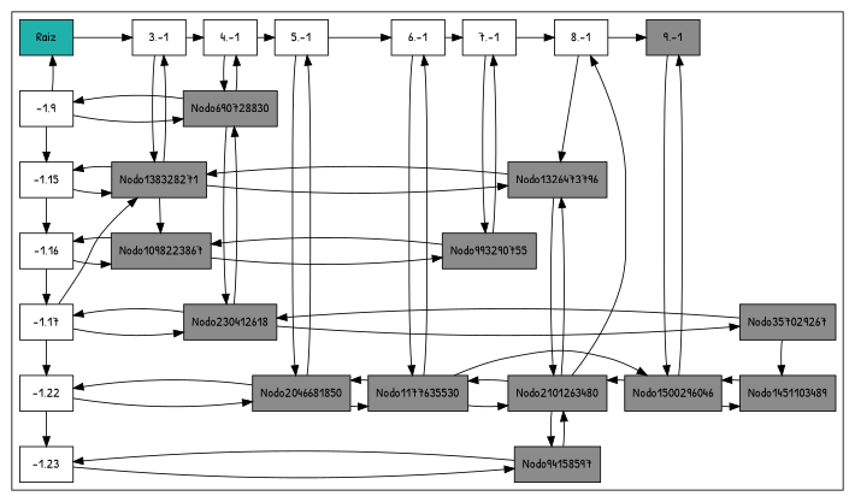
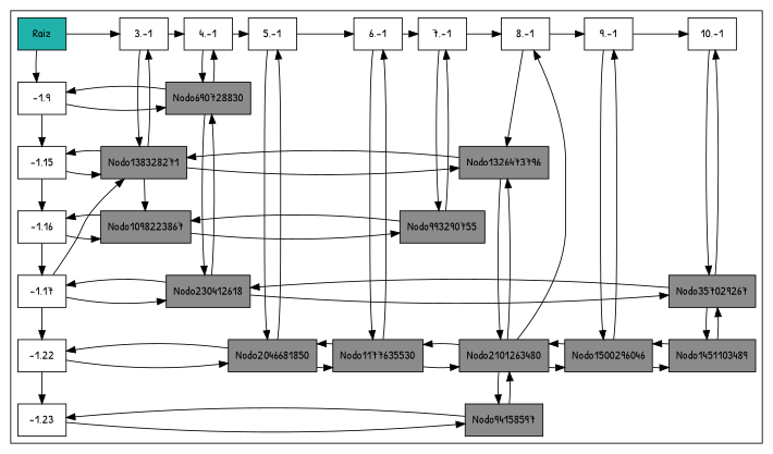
  digraph {
    fontname="Patrick Hand"
    node [fillcolor=white fontname="Patrick Hand" shape=box style=filled group=1]
    edge [fontname="Patrick Hand"]
    n1 [fillcolor=lightseagreen label=Raiz group=""]
    n2 [group=5 label="3,-1"]
    n3 [group=6 label="4,-1"]
    n4 [group=7 label="5,-1"]
    n5 [group=8 label="6,-1"]
    n6 [group=9 label="7,-1"]
    n7 [group=10 label="8,-1"]
-   n8 [fillcolor="#8B8B8B" group=11 label="9,-1"]
+   n8 [group=11 label="9,-1"]
+   n9 [group=12 label="10,-1"]
    n10 [label="-1,9"]
    Nodo690728830 [fillcolor="#8B8B8B" group=6]
    n12 [label="-1,15"]
    Nodo138328271 [fillcolor="#8B8B8B" group=5]
    Nodo1326473796 [fillcolor="#8B8B8B" group=10]
    n15 [label="-1,16"]
    Nodo1098223867 [fillcolor="#8B8B8B" group=5]
    Nodo993290755 [fillcolor="#8B8B8B" group=9]
    n18 [label="-1,17"]
    Nodo230412618 [fillcolor="#8B8B8B" group=6]
    Nodo357029267 [fillcolor="#8B8B8B" group=12]
    n21 [label="-1,22"]
    Nodo2046681850 [fillcolor="#8B8B8B" group=7]
    Nodo1177635530 [fillcolor="#8B8B8B" group=8]
    Nodo2101263480 [fillcolor="#8B8B8B" group=10]
    Nodo1500296046 [fillcolor="#8B8B8B" group=11]
    Nodo1451103489 [fillcolor="#8B8B8B" group=12]
    n27 [label="-1,23"]
    Nodo94158597 [fillcolor="#8B8B8B" group=10]
    subgraph cluster_1 {
      subgraph sub_2 {
        rank=same
        n1
        n2
        n3
        n4
        n5
        n6
        n7
        n8
+       n9
      }
      subgraph sub_3 {
        rank=same
      }
      subgraph sub_4 {
        rank=same
        n10
        Nodo690728830
      }
      subgraph sub_5 {
        rank=same
        n12
        Nodo138328271
        Nodo1326473796
      }
      subgraph sub_6 {
        rank=same
        n15
        Nodo1098223867
        Nodo993290755
      }
      subgraph sub_7 {
        rank=same
        n18
        Nodo230412618
        Nodo357029267
      }
      subgraph sub_8 {
        rank=same
        n21
        Nodo2046681850
        Nodo1177635530
        Nodo2101263480
        Nodo1500296046
        Nodo1451103489
      }
      subgraph sub_9 {
        rank=same
        n27
        Nodo94158597
      }
    }
    n1 -> n2
-   n10 -> n1
+   n1 -> n10
    n2 -> n3
    n2 -> Nodo138328271
    n2 -> Nodo138328271 [dir=back]
    n3 -> n4
    n3 -> Nodo690728830
    n3 -> Nodo690728830 [dir=back]
    n4 -> n5
    n4 -> Nodo2046681850
    n4 -> Nodo2046681850 [dir=back]
    n5 -> n6
    n5 -> Nodo1177635530
    n5 -> Nodo1177635530 [dir=back]
    n6 -> n7
    n6 -> Nodo993290755
    n6 -> Nodo993290755 [dir=back]
    n7 -> n8
    n7 -> Nodo1326473796
    n7 -> Nodo2101263480 [dir=back]
+   n8 -> n9
    n8 -> Nodo1500296046
    n8 -> Nodo1500296046 [dir=back]
+   n9 -> Nodo357029267
+   n9 -> Nodo357029267 [dir=back]
    n10 -> Nodo690728830
    n10 -> Nodo690728830 [dir=back]
    n10 -> n12
    Nodo690728830 -> Nodo230412618
    Nodo690728830 -> Nodo230412618 [dir=back]
    n12 -> Nodo138328271
    n12 -> Nodo138328271 [dir=back]
    n12 -> n15
    Nodo138328271 -> Nodo1326473796
    Nodo138328271 -> Nodo1326473796 [dir=back]
    Nodo138328271 -> Nodo1098223867
    Nodo138328271 -> n18 [dir=back]
    Nodo1326473796 -> Nodo2101263480
    Nodo1326473796 -> Nodo2101263480 [dir=back]
    n15 -> Nodo1098223867
    n15 -> Nodo1098223867 [dir=back]
    n15 -> n18
    Nodo1098223867 -> Nodo993290755
    Nodo1098223867 -> Nodo993290755 [dir=back]
    n18 -> Nodo230412618
    n18 -> Nodo230412618 [dir=back]
    n18 -> n21
    Nodo230412618 -> Nodo357029267
    Nodo230412618 -> Nodo357029267 [dir=back]
    Nodo357029267 -> Nodo1451103489
+   Nodo357029267 -> Nodo1451103489 [dir=back]
    n21 -> Nodo2046681850
    n21 -> Nodo2046681850 [dir=back]
    n21 -> n27
    Nodo2046681850 -> Nodo1177635530
    Nodo2046681850 -> Nodo1177635530 [dir=back]
    Nodo1177635530 -> Nodo2101263480
    Nodo1177635530 -> Nodo2101263480 [dir=back]
-   Nodo1177635530 -> Nodo1500296046
+   Nodo2101263480 -> Nodo1500296046
    Nodo2101263480 -> Nodo1500296046 [dir=back]
    Nodo2101263480 -> Nodo94158597
    Nodo2101263480 -> Nodo94158597 [dir=back]
    Nodo1500296046 -> Nodo1451103489
    Nodo1500296046 -> Nodo1451103489 [dir=back]
    n27 -> Nodo94158597
    n27 -> Nodo94158597 [dir=back]
  }
